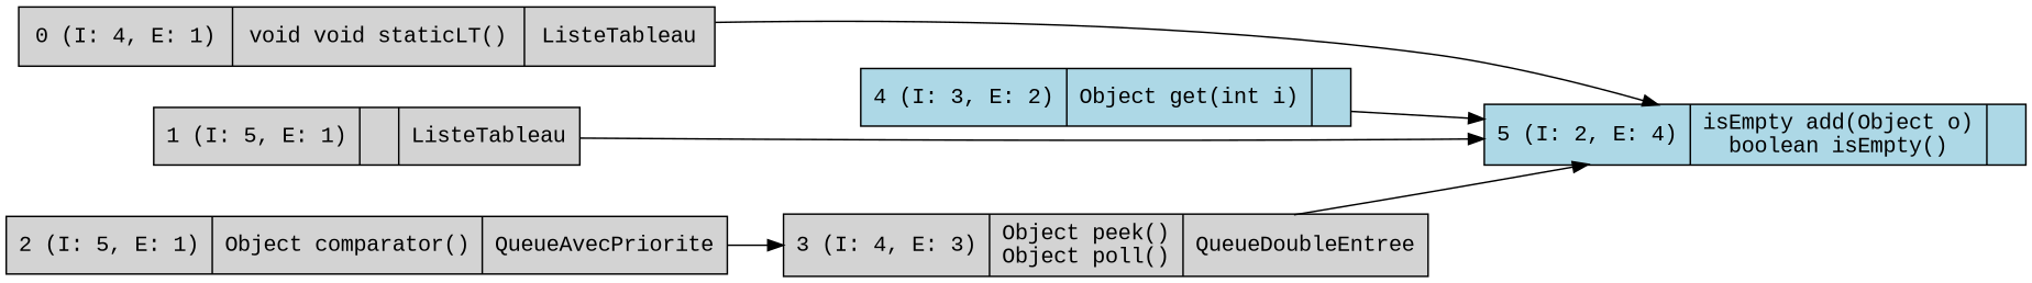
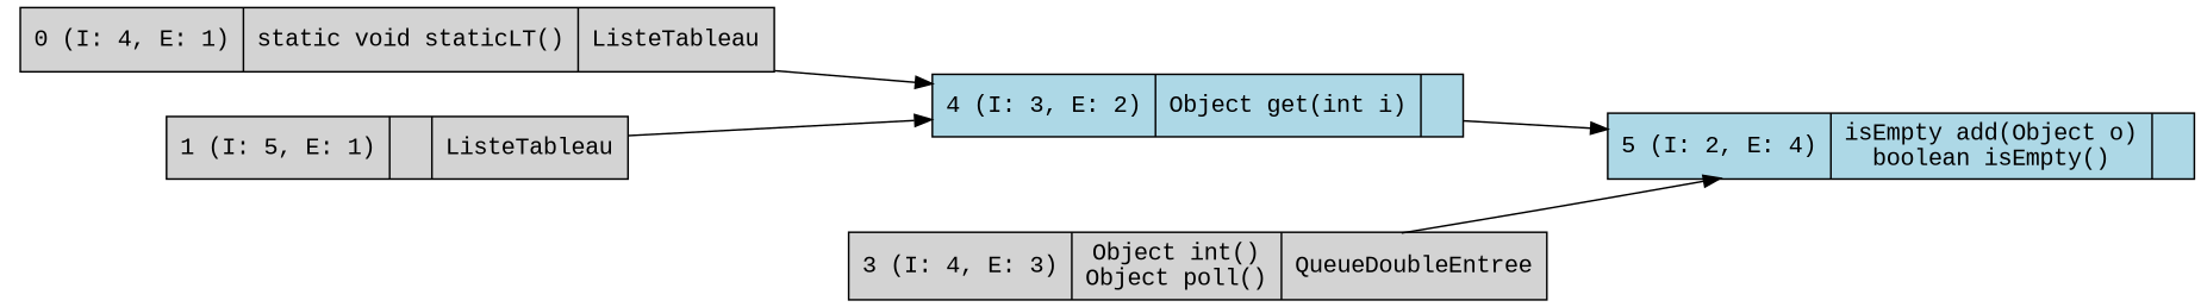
  digraph {
    fontname="Liberation Mono"
    rankdir=LR
    node [fontname="Liberation Mono" shape=record style=filled]
    edge [fontname="Liberation Mono"]
-   n1 [label="{0 (I: 4, E: 1)|void void staticLT()\n|ListeTableau\n}"]
+   n1 [label="{0 (I: 4, E: 1)|static void staticLT()\n|ListeTableau\n}"]
    n2 [fillcolor=lightblue label="{4 (I: 3, E: 2)|Object get(int i)\n|}"]
    n3 [fillcolor=lightblue label="{5 (I: 2, E: 4)|isEmpty add(Object o)\nboolean isEmpty()\n|}"]
    n4 [label="{1 (I: 5, E: 1)||ListeTableau\n}"]
-   n5 [label="{3 (I: 4, E: 3)|Object peek()\nObject poll()\n|QueueDoubleEntree\n}"]
-   n6 [label="{2 (I: 5, E: 1)|Object comparator()\n|QueueAvecPriorite\n}"]
-   n1 -> n3
+   n5 [label="{3 (I: 4, E: 3)|Object int()\nObject poll()\n|QueueDoubleEntree\n}"]
+   n1 -> n2
    n2 -> n3
-   n4 -> n3
+   n4 -> n2
    n5 -> n3
-   n6 -> n5
  }
